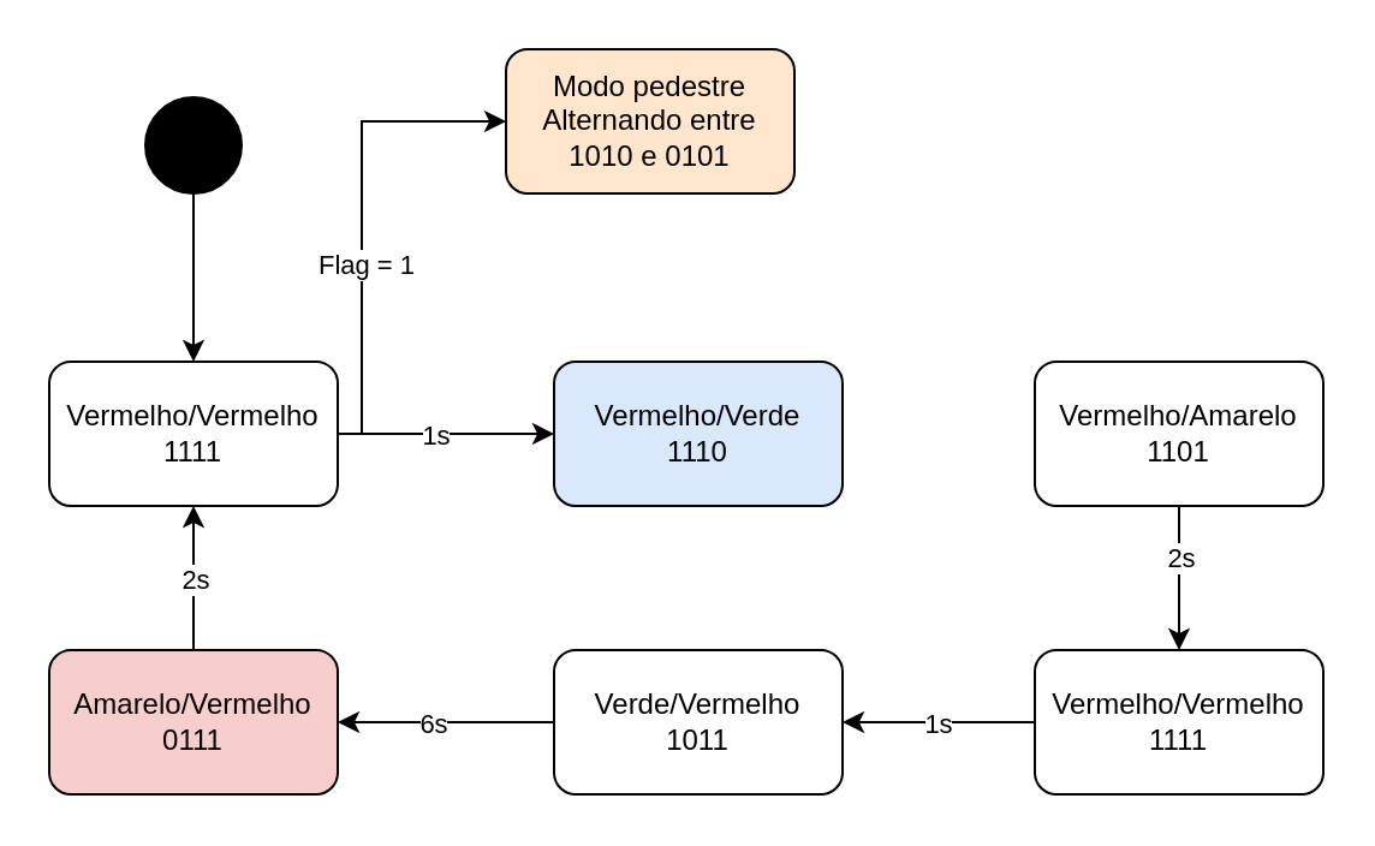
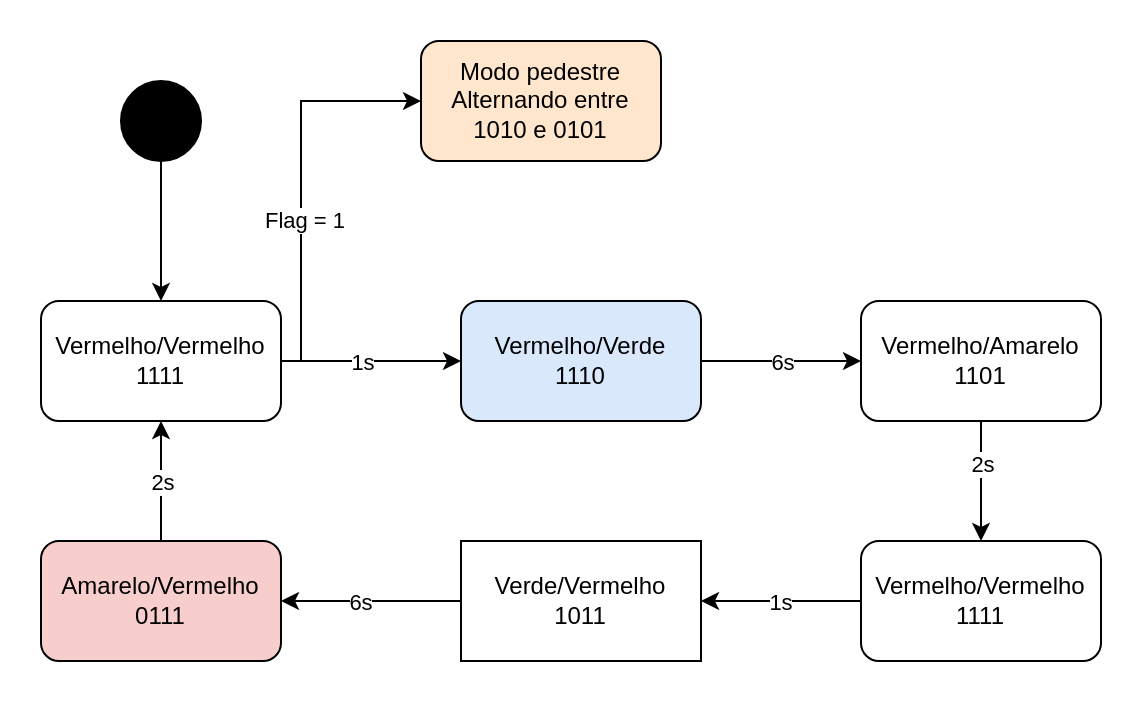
  <mxCell id="0" />
  <mxCell id="1" parent="0" />
  <mxCell id="2" value="" style="edgeStyle=orthogonalEdgeStyle;rounded=0;orthogonalLoop=1;jettySize=auto;html=1;" edge="1" parent="1" source="3" target="8"><mxGeometry relative="1" as="geometry" /></mxCell>
  <mxCell id="3" value="" style="ellipse;whiteSpace=wrap;html=1;fillColor=#000000;" vertex="1" parent="1"><mxGeometry x="60" y="40" width="40" height="40" as="geometry" /></mxCell>
  <mxCell id="4" value="" style="edgeStyle=orthogonalEdgeStyle;rounded=0;orthogonalLoop=1;jettySize=auto;html=1;" edge="1" parent="1" source="8" target="11"><mxGeometry relative="1" as="geometry" /></mxCell>
  <mxCell id="5" value="1s" style="edgeLabel;html=1;align=center;verticalAlign=middle;resizable=0;points=[];" vertex="1" connectable="0" parent="4"><mxGeometry x="-0.156" y="1" relative="1" as="geometry"><mxPoint x="2.29" y="1" as="offset" /></mxGeometry></mxCell>
  <mxCell id="6" style="edgeStyle=orthogonalEdgeStyle;rounded=0;orthogonalLoop=1;jettySize=auto;html=1;entryX=0;entryY=0.5;entryDx=0;entryDy=0;" edge="1" parent="1" source="8" target="24"><mxGeometry relative="1" as="geometry"><Array as="points"><mxPoint x="150" y="180" /><mxPoint x="150" y="50" /></Array></mxGeometry></mxCell>
  <mxCell id="7" value="Flag = 1" style="edgeLabel;html=1;align=center;verticalAlign=middle;resizable=0;points=[];" vertex="1" connectable="0" parent="6"><mxGeometry x="-0.186" y="-1" relative="1" as="geometry"><mxPoint as="offset" /></mxGeometry></mxCell>
  <mxCell id="8" value="Vermelho/Vermelho&lt;br&gt;1111" style="rounded=1;whiteSpace=wrap;html=1;fillColor=#FFFFFF;" vertex="1" parent="1"><mxGeometry x="20" y="150" width="120" height="60" as="geometry" /></mxCell>
+ <mxCell id="9" value="" style="edgeStyle=orthogonalEdgeStyle;rounded=0;orthogonalLoop=1;jettySize=auto;html=1;" edge="1" parent="1" source="11" target="14"><mxGeometry relative="1" as="geometry" /></mxCell>
+ <mxCell id="10" value="6s" style="edgeLabel;html=1;align=center;verticalAlign=middle;resizable=0;points=[];" vertex="1" connectable="0" parent="9"><mxGeometry x="-0.18" y="-1" relative="1" as="geometry"><mxPoint x="7.43" y="-1" as="offset" /></mxGeometry></mxCell>
  <mxCell id="11" value="Vermelho/Verde&lt;br&gt;1110" style="rounded=1;whiteSpace=wrap;html=1;fillColor=#dae8fc;" vertex="1" parent="1"><mxGeometry x="230" y="150" width="120" height="60" as="geometry" /></mxCell>
  <mxCell id="12" value="" style="edgeStyle=orthogonalEdgeStyle;rounded=0;orthogonalLoop=1;jettySize=auto;html=1;" edge="1" parent="1" source="14" target="17"><mxGeometry relative="1" as="geometry" /></mxCell>
  <mxCell id="13" value="2s" style="edgeLabel;html=1;align=center;verticalAlign=middle;resizable=0;points=[];" vertex="1" connectable="0" parent="12"><mxGeometry x="-0.29" y="1" relative="1" as="geometry"><mxPoint x="-1" as="offset" /></mxGeometry></mxCell>
  <mxCell id="14" value="Vermelho/Amarelo&lt;br&gt;1101" style="rounded=1;whiteSpace=wrap;html=1;fillColor=#FFFFFF;" vertex="1" parent="1"><mxGeometry x="430" y="150" width="120" height="60" as="geometry" /></mxCell>
  <mxCell id="15" value="" style="edgeStyle=orthogonalEdgeStyle;rounded=0;orthogonalLoop=1;jettySize=auto;html=1;" edge="1" parent="1" source="17" target="20"><mxGeometry relative="1" as="geometry" /></mxCell>
  <mxCell id="16" value="1s" style="edgeLabel;html=1;align=center;verticalAlign=middle;resizable=0;points=[];" vertex="1" connectable="0" parent="15"><mxGeometry x="-0.251" relative="1" as="geometry"><mxPoint x="-10.29" as="offset" /></mxGeometry></mxCell>
  <mxCell id="17" value="Vermelho/Vermelho&lt;br&gt;1111" style="rounded=1;whiteSpace=wrap;html=1;fillColor=#FFFFFF;" vertex="1" parent="1"><mxGeometry x="430" y="270" width="120" height="60" as="geometry" /></mxCell>
  <mxCell id="18" value="" style="edgeStyle=orthogonalEdgeStyle;rounded=0;orthogonalLoop=1;jettySize=auto;html=1;" edge="1" parent="1" source="20" target="23"><mxGeometry relative="1" as="geometry" /></mxCell>
  <mxCell id="19" value="6s" style="edgeLabel;html=1;align=center;verticalAlign=middle;resizable=0;points=[];" vertex="1" connectable="0" parent="18"><mxGeometry x="0.279" relative="1" as="geometry"><mxPoint x="7.71" as="offset" /></mxGeometry></mxCell>
- <mxCell id="20" value="Verde/Vermelho&lt;br&gt;1011" style="rounded=1;whiteSpace=wrap;html=1;fillColor=#FFFFFF;" vertex="1" parent="1"><mxGeometry x="230" y="270" width="120" height="60" as="geometry" /></mxCell>
+ <mxCell id="20" value="Verde/Vermelho&lt;br&gt;1011" style="whiteSpace=wrap;html=1;fillColor=#FFFFFF;rounded=0;" vertex="1" parent="1"><mxGeometry x="230" y="270" width="120" height="60" as="geometry" /></mxCell>
  <mxCell id="21" value="" style="edgeStyle=orthogonalEdgeStyle;rounded=0;orthogonalLoop=1;jettySize=auto;html=1;" edge="1" parent="1" source="23" target="8"><mxGeometry relative="1" as="geometry" /></mxCell>
  <mxCell id="22" value="2s" style="edgeLabel;html=1;align=center;verticalAlign=middle;resizable=0;points=[];" vertex="1" connectable="0" parent="21"><mxGeometry x="0.33" relative="1" as="geometry"><mxPoint y="10" as="offset" /></mxGeometry></mxCell>
  <mxCell id="23" value="Amarelo/Vermelho&lt;br&gt;0111" style="rounded=1;whiteSpace=wrap;html=1;fillColor=#f8cecc;" vertex="1" parent="1"><mxGeometry x="20" y="270" width="120" height="60" as="geometry" /></mxCell>
  <mxCell id="24" value="Modo pedestre&lt;br&gt;Alternando entre&lt;br&gt;1010 e 0101" style="rounded=1;whiteSpace=wrap;html=1;fillColor=#ffe6cc;" vertex="1" parent="1"><mxGeometry x="210" y="20" width="120" height="60" as="geometry" /></mxCell>
